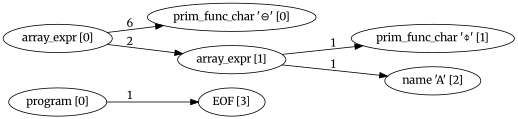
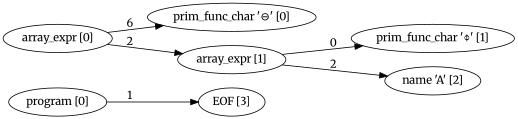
  digraph {
    fontname=Merriweather
    rankdir=LR
    node [fontname=Merriweather]
    edge [fontname=Merriweather]
    n1 [label="program [0]"]
    n2 [label="EOF [3]"]
    n3 [label="array_expr [0]"]
    n4 [label="prim_func_char '⊖' [0]"]
    n5 [label="array_expr [1]"]
    n6 [label="prim_func_char '⌽' [1]"]
    n7 [label="name 'A' [2]"]
    n1 -> n2 [label=1]
    n3 -> n4 [label=6]
    n3 -> n5 [label=2]
-   n5 -> n6 [label=1]
-   n5 -> n7 [label=1]
+   n5 -> n6 [label=0]
+   n5 -> n7 [label=2]
  }
